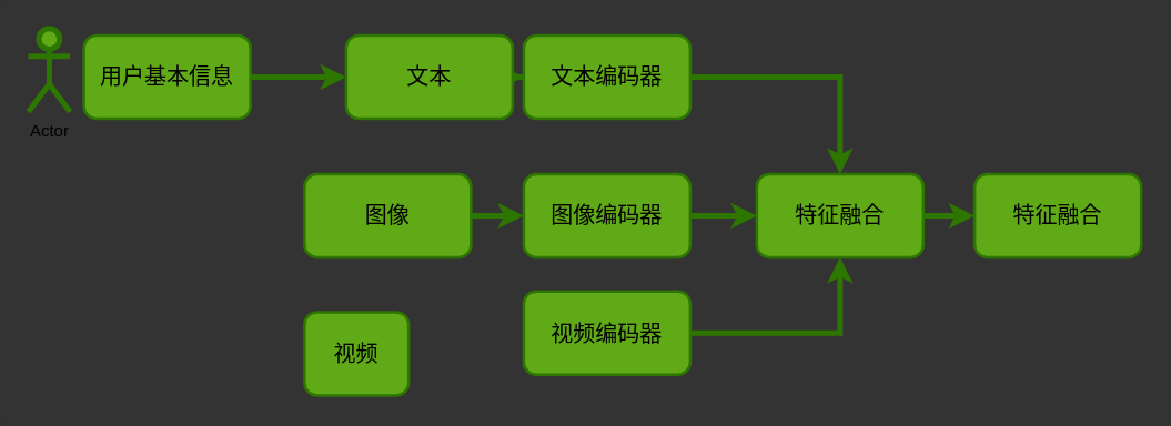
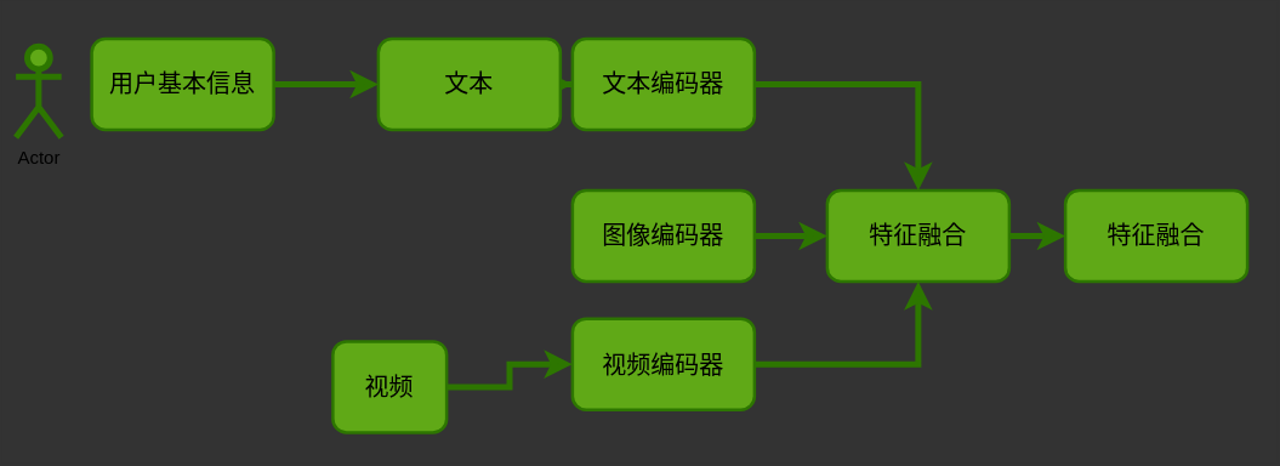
  <mxCell id="0" />
  <mxCell id="1" parent="0" />
  <mxCell id="2" value="" style="edgeStyle=orthogonalEdgeStyle;rounded=0;orthogonalLoop=1;jettySize=auto;html=1;fontColor=#4A890B;strokeColor=#2D7600;strokeWidth=4;" edge="1" parent="1" source="3" target="12"><mxGeometry relative="1" as="geometry" /></mxCell>
  <mxCell id="3" value="文本" style="rounded=1;whiteSpace=wrap;html=1;fontSize=16;fillColor=#60a917;fontColor=default;strokeColor=#2D7600;labelBackgroundColor=none;strokeWidth=2;" vertex="1" parent="1"><mxGeometry x="249" y="25" width="120" height="60" as="geometry" /></mxCell>
- <mxCell id="4" value="" style="edgeStyle=orthogonalEdgeStyle;rounded=0;orthogonalLoop=1;jettySize=auto;html=1;fontColor=#4A890B;fillColor=#60a917;strokeColor=#2D7600;strokeWidth=4;" edge="1" parent="1" source="5" target="14"><mxGeometry relative="1" as="geometry" /></mxCell>
- <mxCell id="5" value="图像" style="rounded=1;whiteSpace=wrap;html=1;fontSize=16;fillColor=#60a917;fontColor=default;strokeColor=#2D7600;labelBackgroundColor=none;strokeWidth=2;" vertex="1" parent="1"><mxGeometry x="219" y="125" width="120" height="60" as="geometry" /></mxCell>
+ <mxCell id="6" value="" style="edgeStyle=orthogonalEdgeStyle;rounded=0;orthogonalLoop=1;jettySize=auto;html=1;strokeColor=#2D7600;strokeWidth=4;" edge="1" parent="1" source="7" target="16"><mxGeometry relative="1" as="geometry" /></mxCell>
  <mxCell id="7" value="视频" style="rounded=1;whiteSpace=wrap;html=1;fontSize=16;fillColor=#60a917;fontColor=default;strokeColor=#2D7600;labelBackgroundColor=none;strokeWidth=2;" vertex="1" parent="1"><mxGeometry x="219" y="224.5" width="75" height="60" as="geometry" /></mxCell>
  <mxCell id="8" style="edgeStyle=orthogonalEdgeStyle;rounded=0;orthogonalLoop=1;jettySize=auto;html=1;exitX=1;exitY=0.5;exitDx=0;exitDy=0;entryX=0;entryY=0.5;entryDx=0;entryDy=0;fillColor=#60a917;strokeColor=#2D7600;strokeWidth=4;" edge="1" parent="1" source="9" target="3"><mxGeometry relative="1" as="geometry" /></mxCell>
  <mxCell id="9" value="用户基本信息" style="rounded=1;whiteSpace=wrap;html=1;fontSize=16;fillColor=#60a917;fontColor=default;strokeColor=#2D7600;labelBackgroundColor=none;strokeWidth=2;" vertex="1" parent="1"><mxGeometry x="60" y="25" width="120" height="60" as="geometry" /></mxCell>
- <mxCell id="10" value="Actor" style="shape=umlActor;verticalLabelPosition=bottom;verticalAlign=top;html=1;outlineConnect=0;fillColor=#60a917;fontColor=default;strokeColor=#2D7600;rounded=1;labelBackgroundColor=none;strokeWidth=4;" vertex="1" parent="1"><mxGeometry x="20" y="20" width="30" height="60" as="geometry" /></mxCell>
+ <mxCell id="10" value="Actor" style="shape=umlActor;verticalLabelPosition=bottom;verticalAlign=top;html=1;outlineConnect=0;fillColor=#60a917;fontColor=default;strokeColor=#2D7600;rounded=1;labelBackgroundColor=none;strokeWidth=4;" vertex="1" parent="1"><mxGeometry x="10" y="30" width="30" height="60" as="geometry" /></mxCell>
  <mxCell id="11" style="edgeStyle=orthogonalEdgeStyle;rounded=0;orthogonalLoop=1;jettySize=auto;html=1;exitX=1;exitY=0.5;exitDx=0;exitDy=0;entryX=0.5;entryY=0;entryDx=0;entryDy=0;fontColor=#4A890B;strokeColor=#2D7600;strokeWidth=4;" edge="1" parent="1" source="12" target="18"><mxGeometry relative="1" as="geometry" /></mxCell>
  <mxCell id="12" value="文本编码器" style="rounded=1;whiteSpace=wrap;html=1;fontSize=16;fillColor=#60a917;fontColor=default;strokeColor=#2D7600;labelBackgroundColor=none;strokeWidth=2;" vertex="1" parent="1"><mxGeometry x="377" y="25" width="120" height="60" as="geometry" /></mxCell>
  <mxCell id="13" value="" style="edgeStyle=orthogonalEdgeStyle;rounded=0;orthogonalLoop=1;jettySize=auto;html=1;strokeColor=#2D7600;strokeWidth=4;" edge="1" parent="1" source="14" target="18"><mxGeometry relative="1" as="geometry" /></mxCell>
  <mxCell id="14" value="图像编码器" style="rounded=1;whiteSpace=wrap;html=1;fontSize=16;fillColor=#60a917;fontColor=default;strokeColor=#2D7600;labelBackgroundColor=none;strokeWidth=2;" vertex="1" parent="1"><mxGeometry x="377" y="125" width="120" height="60" as="geometry" /></mxCell>
  <mxCell id="15" style="edgeStyle=orthogonalEdgeStyle;rounded=0;orthogonalLoop=1;jettySize=auto;html=1;exitX=1;exitY=0.5;exitDx=0;exitDy=0;entryX=0.5;entryY=1;entryDx=0;entryDy=0;strokeColor=#2D7600;strokeWidth=4;" edge="1" parent="1" source="16" target="18"><mxGeometry relative="1" as="geometry" /></mxCell>
  <mxCell id="16" value="视频编码器" style="rounded=1;whiteSpace=wrap;html=1;fontSize=16;fillColor=#60a917;fontColor=default;strokeColor=#2D7600;labelBackgroundColor=none;strokeWidth=2;" vertex="1" parent="1"><mxGeometry x="377" y="209.5" width="120" height="60" as="geometry" /></mxCell>
  <mxCell id="17" value="" style="edgeStyle=orthogonalEdgeStyle;rounded=0;orthogonalLoop=1;jettySize=auto;html=1;fillColor=#60a917;strokeColor=#2D7600;strokeWidth=4;" edge="1" parent="1" source="18" target="19"><mxGeometry relative="1" as="geometry" /></mxCell>
  <mxCell id="18" value="特征融合" style="rounded=1;whiteSpace=wrap;html=1;fontSize=16;fillColor=#60a917;fontColor=default;strokeColor=#2D7600;labelBackgroundColor=none;strokeWidth=2;" vertex="1" parent="1"><mxGeometry x="545" y="125" width="120" height="60" as="geometry" /></mxCell>
  <mxCell id="19" value="特征融合" style="rounded=1;whiteSpace=wrap;html=1;fontSize=16;fillColor=#60a917;fontColor=default;strokeColor=#2D7600;labelBackgroundColor=none;strokeWidth=2;" vertex="1" parent="1"><mxGeometry x="702" y="125" width="120" height="60" as="geometry" /></mxCell>
